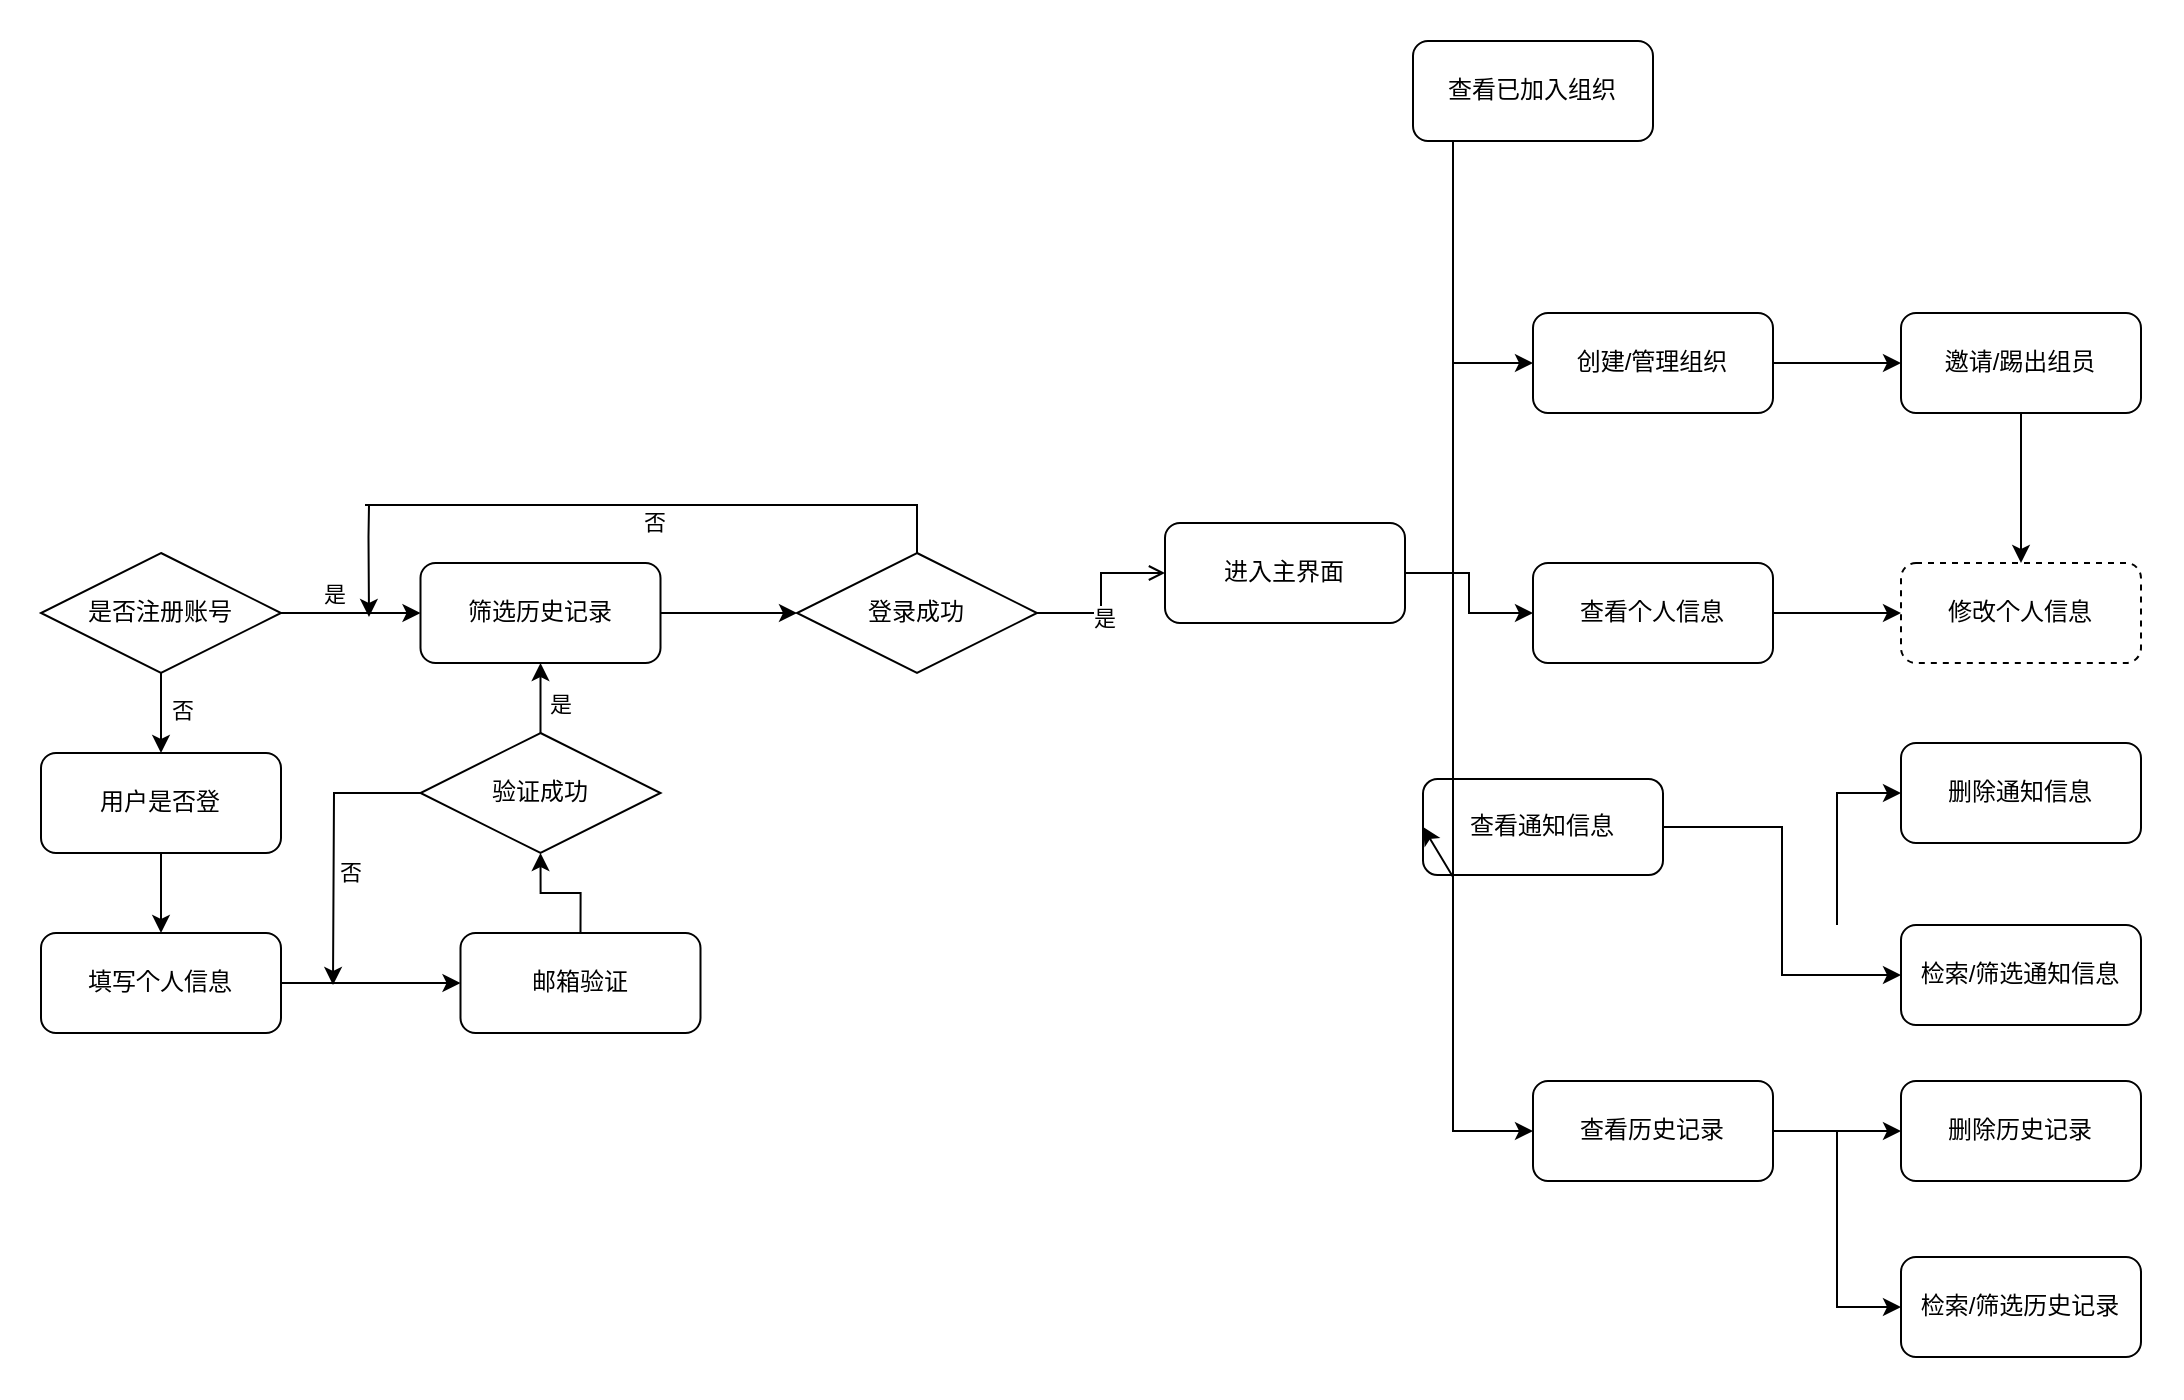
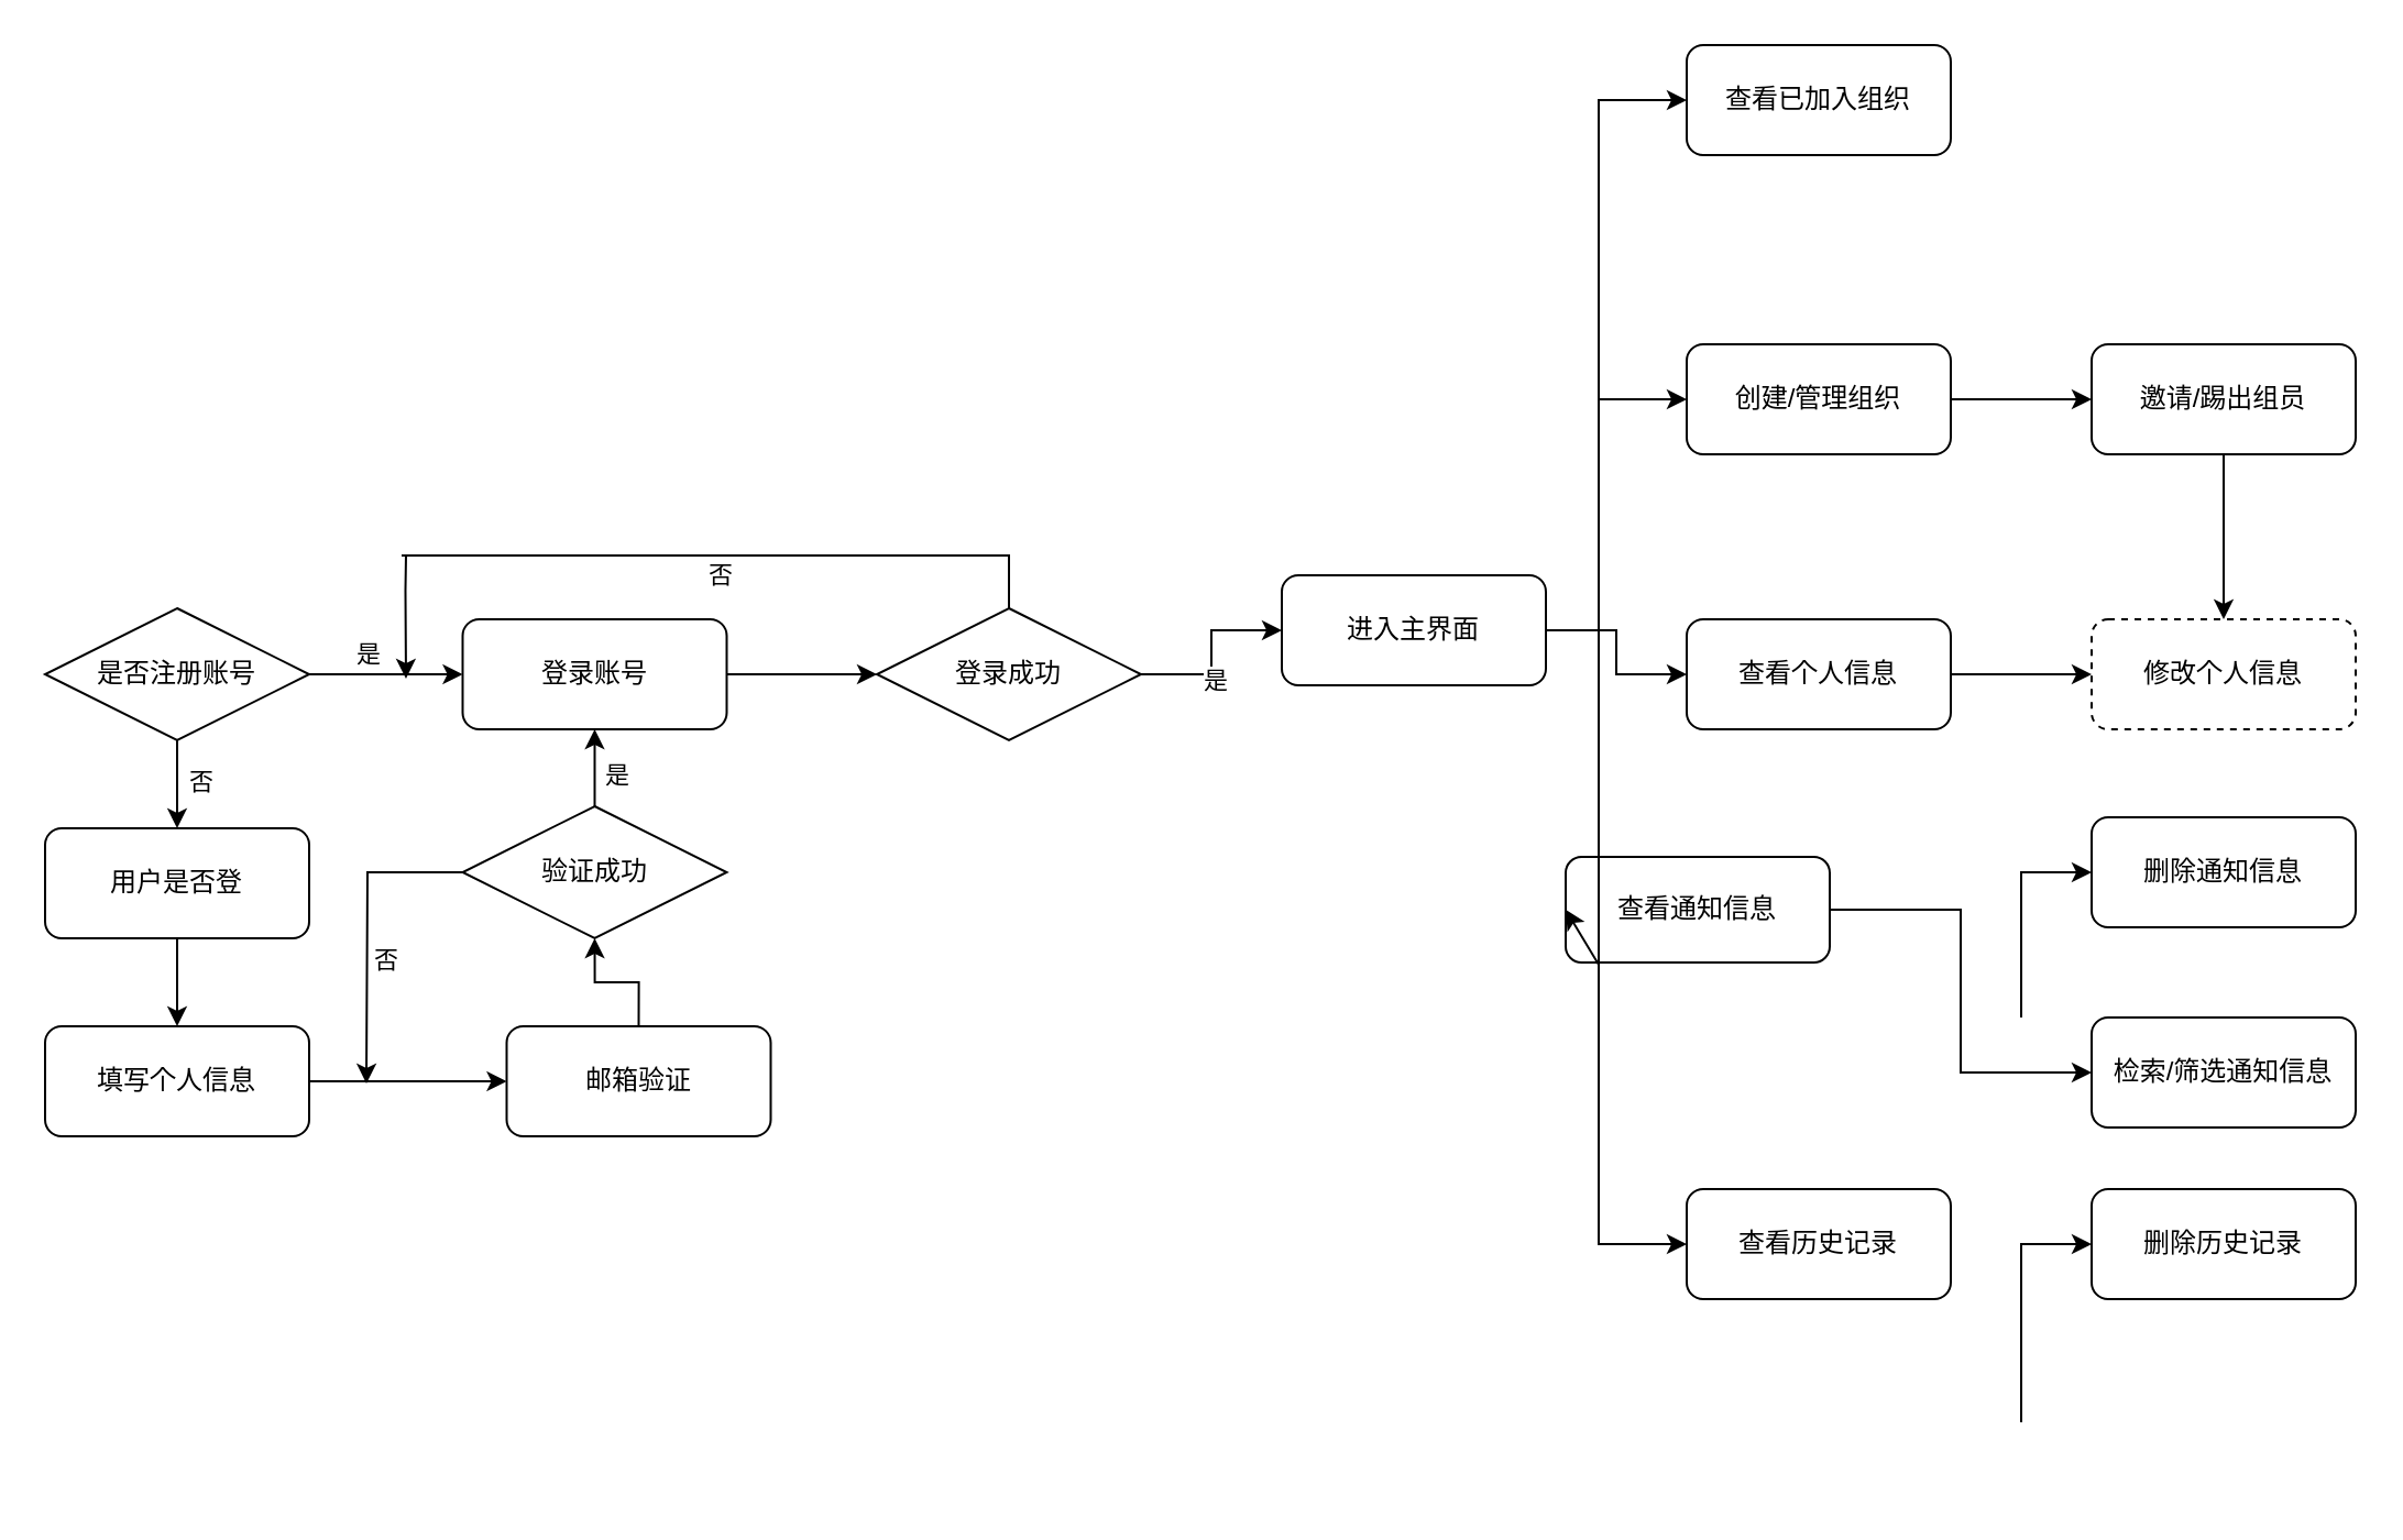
  <mxCell id="0" />
  <mxCell id="1" parent="0" />
  <mxCell id="2" style="edgeStyle=orthogonalEdgeStyle;rounded=0;orthogonalLoop=1;jettySize=auto;html=1;exitX=0.5;exitY=1;exitDx=0;exitDy=0;entryX=0.5;entryY=0;entryDx=0;entryDy=0;" edge="1" parent="1" source="3" target="10"><mxGeometry relative="1" as="geometry" /></mxCell>
  <mxCell id="3" value="用户是否登" style="rounded=1;whiteSpace=wrap;html=1;" vertex="1" parent="1"><mxGeometry x="20" y="376" width="120" height="50" as="geometry" /></mxCell>
  <mxCell id="4" style="edgeStyle=orthogonalEdgeStyle;rounded=0;orthogonalLoop=1;jettySize=auto;html=1;exitX=1;exitY=0.5;exitDx=0;exitDy=0;entryX=0;entryY=0.5;entryDx=0;entryDy=0;" edge="1" parent="1" source="6" target="19"><mxGeometry relative="1" as="geometry" /></mxCell>
  <mxCell id="5" value="是" style="edgeLabel;html=1;align=center;verticalAlign=middle;resizable=0;points=[];" vertex="1" connectable="0" parent="4"><mxGeometry x="0.033" y="1" relative="1" as="geometry"><mxPoint x="-10" y="-9" as="offset" /></mxGeometry></mxCell>
  <mxCell id="6" value="是否注册账号" style="rhombus;whiteSpace=wrap;html=1;" vertex="1" parent="1"><mxGeometry x="20" y="276" width="120" height="60" as="geometry" /></mxCell>
  <mxCell id="7" value="" style="endArrow=classic;html=1;rounded=0;entryX=0.5;entryY=0;entryDx=0;entryDy=0;" edge="1" parent="1" target="3"><mxGeometry width="50" height="50" relative="1" as="geometry"><mxPoint x="80" y="336" as="sourcePoint" /><mxPoint x="130" y="286" as="targetPoint" /></mxGeometry></mxCell>
  <mxCell id="8" value="否" style="edgeLabel;html=1;align=center;verticalAlign=middle;resizable=0;points=[];" vertex="1" connectable="0" parent="7"><mxGeometry x="-0.08" y="-1" relative="1" as="geometry"><mxPoint x="11" as="offset" /></mxGeometry></mxCell>
  <mxCell id="9" style="edgeStyle=orthogonalEdgeStyle;rounded=0;orthogonalLoop=1;jettySize=auto;html=1;exitX=1;exitY=0.5;exitDx=0;exitDy=0;entryX=0;entryY=0.5;entryDx=0;entryDy=0;" edge="1" parent="1" source="10" target="12"><mxGeometry relative="1" as="geometry" /></mxCell>
  <mxCell id="10" value="填写个人信息" style="rounded=1;whiteSpace=wrap;html=1;" vertex="1" parent="1"><mxGeometry x="20" y="466" width="120" height="50" as="geometry" /></mxCell>
  <mxCell id="11" style="edgeStyle=orthogonalEdgeStyle;rounded=0;orthogonalLoop=1;jettySize=auto;html=1;exitX=0.5;exitY=0;exitDx=0;exitDy=0;entryX=0.5;entryY=1;entryDx=0;entryDy=0;" edge="1" parent="1" source="12" target="17"><mxGeometry relative="1" as="geometry" /></mxCell>
  <mxCell id="12" value="邮箱验证" style="rounded=1;whiteSpace=wrap;html=1;" vertex="1" parent="1"><mxGeometry x="229.75" y="466" width="120" height="50" as="geometry" /></mxCell>
  <mxCell id="13" style="edgeStyle=orthogonalEdgeStyle;rounded=0;orthogonalLoop=1;jettySize=auto;html=1;exitX=0.5;exitY=0;exitDx=0;exitDy=0;entryX=0.5;entryY=1;entryDx=0;entryDy=0;" edge="1" parent="1" source="17" target="19"><mxGeometry relative="1" as="geometry" /></mxCell>
  <mxCell id="14" value="是" style="edgeLabel;html=1;align=center;verticalAlign=middle;resizable=0;points=[];" vertex="1" connectable="0" parent="13"><mxGeometry x="-0.143" y="-1" relative="1" as="geometry"><mxPoint x="9" as="offset" /></mxGeometry></mxCell>
  <mxCell id="15" style="edgeStyle=orthogonalEdgeStyle;rounded=0;orthogonalLoop=1;jettySize=auto;html=1;exitX=0;exitY=0.5;exitDx=0;exitDy=0;" edge="1" parent="1" source="17"><mxGeometry relative="1" as="geometry"><mxPoint x="166" y="492" as="targetPoint" /></mxGeometry></mxCell>
  <mxCell id="16" value="否" style="edgeLabel;html=1;align=center;verticalAlign=middle;resizable=0;points=[];" vertex="1" connectable="0" parent="15"><mxGeometry x="0.238" y="4" relative="1" as="geometry"><mxPoint x="4" y="-3" as="offset" /></mxGeometry></mxCell>
  <mxCell id="17" value="验证成功" style="rhombus;whiteSpace=wrap;html=1;" vertex="1" parent="1"><mxGeometry x="209.75" y="366" width="120" height="60" as="geometry" /></mxCell>
  <mxCell id="18" style="edgeStyle=orthogonalEdgeStyle;rounded=0;orthogonalLoop=1;jettySize=auto;html=1;exitX=1;exitY=0.5;exitDx=0;exitDy=0;entryX=0;entryY=0.5;entryDx=0;entryDy=0;" edge="1" parent="1" source="19" target="22"><mxGeometry relative="1" as="geometry" /></mxCell>
- <mxCell id="19" value="筛选历史记录" style="rounded=1;whiteSpace=wrap;html=1;" vertex="1" parent="1"><mxGeometry x="209.75" y="281" width="120" height="50" as="geometry" /></mxCell>
- <mxCell id="20" style="edgeStyle=orthogonalEdgeStyle;rounded=0;orthogonalLoop=1;jettySize=auto;html=1;exitX=1;exitY=0.5;exitDx=0;exitDy=0;entryX=0;entryY=0.5;entryDx=0;entryDy=0;endArrow=open;" edge="1" parent="1" source="22" target="27"><mxGeometry relative="1" as="geometry" /></mxCell>
+ <mxCell id="19" value="登录账号" style="rounded=1;whiteSpace=wrap;html=1;" vertex="1" parent="1"><mxGeometry x="209.75" y="281" width="120" height="50" as="geometry" /></mxCell>
+ <mxCell id="20" style="edgeStyle=orthogonalEdgeStyle;rounded=0;orthogonalLoop=1;jettySize=auto;html=1;exitX=1;exitY=0.5;exitDx=0;exitDy=0;entryX=0;entryY=0.5;entryDx=0;entryDy=0;" edge="1" parent="1" source="22" target="27"><mxGeometry relative="1" as="geometry" /></mxCell>
  <mxCell id="21" value="是" style="edgeLabel;html=1;align=center;verticalAlign=middle;resizable=0;points=[];" vertex="1" connectable="0" parent="20"><mxGeometry x="-0.062" y="-1" relative="1" as="geometry"><mxPoint y="9" as="offset" /></mxGeometry></mxCell>
  <mxCell id="22" value="登录成功" style="rhombus;whiteSpace=wrap;html=1;" vertex="1" parent="1"><mxGeometry x="398" y="276" width="120" height="60" as="geometry" /></mxCell>
  <mxCell id="23" value="" style="endArrow=none;html=1;rounded=0;entryX=0.5;entryY=0;entryDx=0;entryDy=0;" edge="1" parent="1" target="22"><mxGeometry width="50" height="50" relative="1" as="geometry"><mxPoint x="182" y="252" as="sourcePoint" /><mxPoint x="462" y="252" as="targetPoint" /><Array as="points"><mxPoint x="458" y="252" /></Array></mxGeometry></mxCell>
  <mxCell id="24" value="否" style="edgeLabel;html=1;align=center;verticalAlign=middle;resizable=0;points=[];" vertex="1" connectable="0" parent="23"><mxGeometry x="0.129" relative="1" as="geometry"><mxPoint x="-25" y="8" as="offset" /></mxGeometry></mxCell>
  <mxCell id="25" value="" style="endArrow=classic;html=1;rounded=0;" edge="1" parent="1"><mxGeometry width="50" height="50" relative="1" as="geometry"><mxPoint x="184" y="252" as="sourcePoint" /><mxPoint x="184" y="308" as="targetPoint" /><Array as="points"><mxPoint x="183.75" y="268" /></Array></mxGeometry></mxCell>
  <mxCell id="26" style="edgeStyle=orthogonalEdgeStyle;rounded=0;orthogonalLoop=1;jettySize=auto;html=1;exitX=1;exitY=0.5;exitDx=0;exitDy=0;entryX=0;entryY=0.5;entryDx=0;entryDy=0;" edge="1" parent="1" source="27" target="29"><mxGeometry relative="1" as="geometry" /></mxCell>
  <mxCell id="27" value="进入主界面" style="rounded=1;whiteSpace=wrap;html=1;" vertex="1" parent="1"><mxGeometry x="582" y="261" width="120" height="50" as="geometry" /></mxCell>
  <mxCell id="28" style="edgeStyle=orthogonalEdgeStyle;rounded=0;orthogonalLoop=1;jettySize=auto;html=1;exitX=1;exitY=0.5;exitDx=0;exitDy=0;" edge="1" parent="1" source="29" target="30"><mxGeometry relative="1" as="geometry" /></mxCell>
  <mxCell id="29" value="查看个人信息" style="rounded=1;whiteSpace=wrap;html=1;" vertex="1" parent="1"><mxGeometry x="766" y="281" width="120" height="50" as="geometry" /></mxCell>
  <mxCell id="30" value="修改个人信息" style="rounded=1;whiteSpace=wrap;html=1;dashed=1;" vertex="1" parent="1"><mxGeometry x="950" y="281" width="120" height="50" as="geometry" /></mxCell>
- <mxCell id="31" style="edgeStyle=orthogonalEdgeStyle;rounded=0;orthogonalLoop=1;jettySize=auto;html=1;exitX=1;exitY=0.5;exitDx=0;exitDy=0;entryX=0;entryY=0.5;entryDx=0;entryDy=0;" edge="1" parent="1" source="32" target="33"><mxGeometry relative="1" as="geometry" /></mxCell>
  <mxCell id="32" value="查看历史记录" style="rounded=1;whiteSpace=wrap;html=1;" vertex="1" parent="1"><mxGeometry x="766" y="540" width="120" height="50" as="geometry" /></mxCell>
- <mxCell id="33" value="检索/筛选历史记录" style="rounded=1;whiteSpace=wrap;html=1;" vertex="1" parent="1"><mxGeometry x="950" y="628" width="120" height="50" as="geometry" /></mxCell>
  <mxCell id="34" value="删除历史记录" style="rounded=1;whiteSpace=wrap;html=1;" vertex="1" parent="1"><mxGeometry x="950" y="540" width="120" height="50" as="geometry" /></mxCell>
  <mxCell id="35" value="" style="endArrow=classic;html=1;rounded=0;entryX=0;entryY=0.5;entryDx=0;entryDy=0;" edge="1" parent="1" target="34"><mxGeometry width="50" height="50" relative="1" as="geometry"><mxPoint x="918" y="646" as="sourcePoint" /><mxPoint x="920" y="622" as="targetPoint" /><Array as="points"><mxPoint x="918" y="565" /></Array></mxGeometry></mxCell>
  <mxCell id="36" style="edgeStyle=orthogonalEdgeStyle;rounded=0;orthogonalLoop=1;jettySize=auto;html=1;exitX=1;exitY=0.5;exitDx=0;exitDy=0;entryX=0;entryY=0.5;entryDx=0;entryDy=0;" edge="1" parent="1" source="37" target="39"><mxGeometry relative="1" as="geometry" /></mxCell>
  <mxCell id="37" value="查看通知信息" style="rounded=1;whiteSpace=wrap;html=1;" vertex="1" parent="1"><mxGeometry x="711" y="389" width="120" height="48" as="geometry" /></mxCell>
  <mxCell id="38" value="" style="endArrow=classic;html=1;rounded=0;entryX=0;entryY=0.5;entryDx=0;entryDy=0;" edge="1" parent="1" target="37"><mxGeometry width="50" height="50" relative="1" as="geometry"><mxPoint x="726" y="308" as="sourcePoint" /><mxPoint x="920" y="622" as="targetPoint" /><Array as="points"><mxPoint x="726" y="438" /></Array></mxGeometry></mxCell>
  <mxCell id="39" value="检索/筛选通知信息" style="rounded=1;whiteSpace=wrap;html=1;" vertex="1" parent="1"><mxGeometry x="950" y="462" width="120" height="50" as="geometry" /></mxCell>
  <mxCell id="40" value="删除通知信息" style="rounded=1;whiteSpace=wrap;html=1;" vertex="1" parent="1"><mxGeometry x="950" y="371" width="120" height="50" as="geometry" /></mxCell>
  <mxCell id="41" value="" style="endArrow=classic;html=1;rounded=0;entryX=0;entryY=0.5;entryDx=0;entryDy=0;" edge="1" target="40" parent="1"><mxGeometry width="50" height="50" relative="1" as="geometry"><mxPoint x="918" y="462" as="sourcePoint" /><mxPoint x="920" y="438" as="targetPoint" /><Array as="points"><mxPoint x="918" y="396" /></Array></mxGeometry></mxCell>
  <mxCell id="42" value="" style="endArrow=classic;html=1;rounded=0;entryX=0;entryY=0.5;entryDx=0;entryDy=0;" edge="1" parent="1" target="32"><mxGeometry width="50" height="50" relative="1" as="geometry"><mxPoint x="726" y="420" as="sourcePoint" /><mxPoint x="624" y="372" as="targetPoint" /><Array as="points"><mxPoint x="726" y="565" /></Array></mxGeometry></mxCell>
  <mxCell id="43" value="" style="endArrow=classic;html=1;rounded=0;entryX=0;entryY=0.5;entryDx=0;entryDy=0;" edge="1" parent="1" target="44"><mxGeometry width="50" height="50" relative="1" as="geometry"><mxPoint x="726" y="316" as="sourcePoint" /><mxPoint x="726" y="60" as="targetPoint" /><Array as="points"><mxPoint x="726" y="45" /></Array></mxGeometry></mxCell>
- <mxCell id="44" value="查看已加入组织" style="rounded=1;whiteSpace=wrap;html=1;" vertex="1" parent="1"><mxGeometry x="706" y="20" width="120" height="50" as="geometry" /></mxCell>
+ <mxCell id="44" value="查看已加入组织" style="rounded=1;whiteSpace=wrap;html=1;" vertex="1" parent="1"><mxGeometry x="766" y="20" width="120" height="50" as="geometry" /></mxCell>
  <mxCell id="45" style="edgeStyle=orthogonalEdgeStyle;rounded=0;orthogonalLoop=1;jettySize=auto;html=1;exitX=1;exitY=0.5;exitDx=0;exitDy=0;entryX=0;entryY=0.5;entryDx=0;entryDy=0;" edge="1" parent="1" source="46" target="49"><mxGeometry relative="1" as="geometry" /></mxCell>
  <mxCell id="46" value="创建/管理组织" style="rounded=1;whiteSpace=wrap;html=1;" vertex="1" parent="1"><mxGeometry x="766" y="156" width="120" height="50" as="geometry" /></mxCell>
  <mxCell id="47" value="" style="endArrow=classic;html=1;rounded=0;entryX=0;entryY=0.5;entryDx=0;entryDy=0;" edge="1" parent="1" target="46"><mxGeometry width="50" height="50" relative="1" as="geometry"><mxPoint x="726" y="181" as="sourcePoint" /><mxPoint x="624" y="276" as="targetPoint" /></mxGeometry></mxCell>
  <mxCell id="48" value="" style="edgeStyle=orthogonalEdgeStyle;rounded=0;orthogonalLoop=1;jettySize=auto;html=1;" edge="1" parent="1" source="49" target="30"><mxGeometry relative="1" as="geometry" /></mxCell>
  <mxCell id="49" value="邀请/踢出组员" style="rounded=1;whiteSpace=wrap;html=1;" vertex="1" parent="1"><mxGeometry x="950" y="156" width="120" height="50" as="geometry" /></mxCell>
